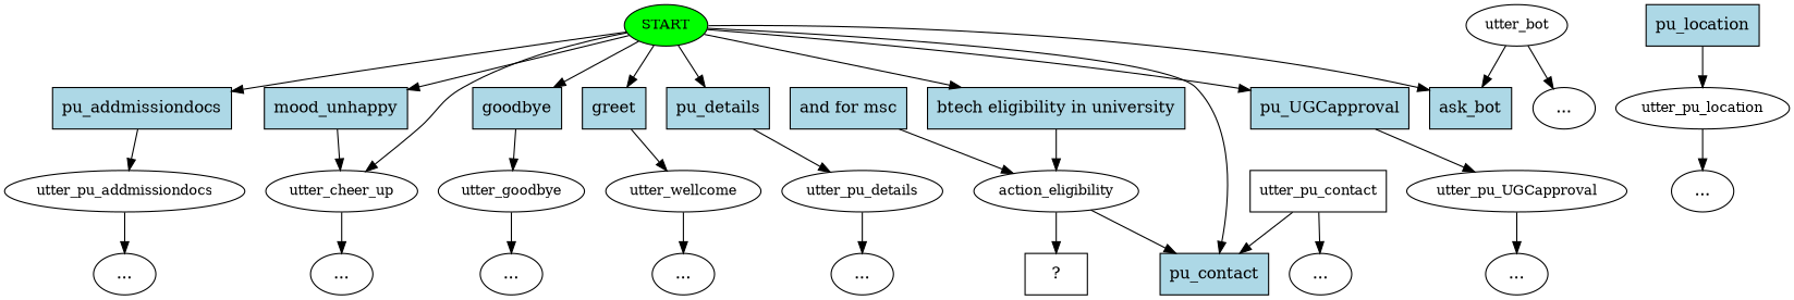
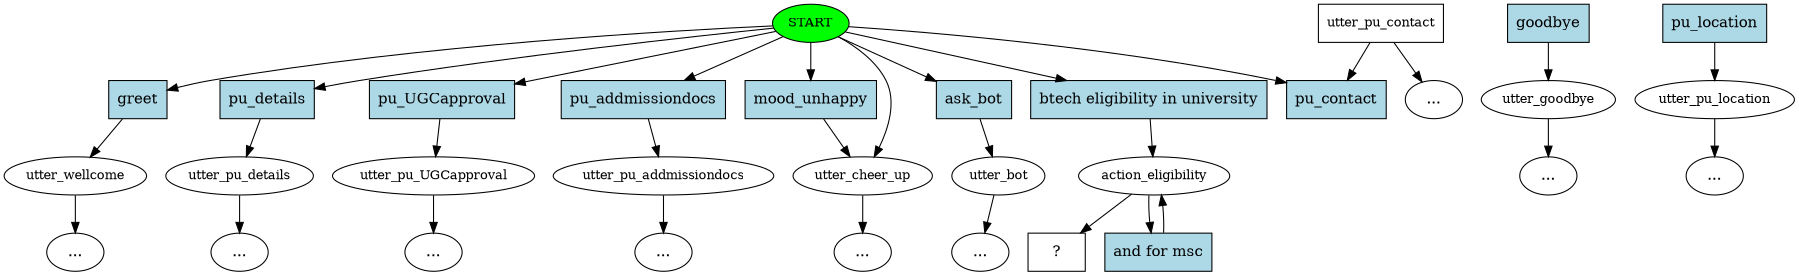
  digraph {
    n1 [fillcolor=green fontsize=12 label=START style=filled]
    n2 [fillcolor=lightblue label=greet shape=rect style=filled]
    n3 [fillcolor=lightblue label=pu_details shape=rect style=filled]
    n4 [fillcolor=lightblue label=pu_UGCapproval shape=rect style=filled]
    n5 [fillcolor=lightblue label=pu_addmissiondocs shape=rect style=filled]
    n6 [fillcolor=lightblue label=mood_unhappy shape=rect style=filled]
    n7 [fillcolor=lightblue label=pu_contact shape=rect style=filled]
    n8 [fillcolor=lightblue label=ask_bot shape=rect style=filled]
    n9 [fillcolor=lightblue label=goodbye shape=rect style=filled]
    n10 [fillcolor=lightblue label="btech eligibility in university" shape=rect style=filled]
    n11 [fontsize=12 label=utter_cheer_up]
    n12 [fontsize=12 label=utter_wellcome]
    n13 [fontsize=12 label=utter_pu_details]
    n14 [fontsize=12 label=utter_pu_UGCapproval]
    n15 [fontsize=12 label=utter_pu_addmissiondocs]
    n16 [fillcolor=lightblue label=pu_location shape=rect style=filled]
    n17 [fontsize=12 label=utter_pu_location]
    n18 [fontsize=12 label=utter_bot]
    n19 [fontsize=12 label=utter_goodbye]
    n20 [fontsize=12 label=action_eligibility]
    n21 [label="..."]
    n22 [label="..."]
    n23 [label="..."]
    n24 [label="..."]
    n25 [label="..."]
    n26 [label="..."]
    n27 [fontsize=12 label=utter_pu_contact shape=box]
    n28 [label="..."]
    n29 [label="..."]
    n30 [label="..."]
    n31 [label="  ?  " shape=rect]
    n32 [fillcolor=lightblue label="and for msc" shape=rect style=filled]
    n1 -> n2
    n1 -> n3
    n1 -> n4
    n1 -> n5
    n1 -> n6
    n1 -> n7
    n1 -> n8
-   n1 -> n9
    n1 -> n10
    n1 -> n11
    n2 -> n12
    n3 -> n13
    n4 -> n14
    n5 -> n15
    n6 -> n11
-   n18 -> n8
+   n8 -> n18
    n9 -> n19
    n10 -> n20
    n11 -> n26
    n12 -> n21
    n13 -> n22
    n14 -> n23
    n15 -> n24
    n16 -> n17
    n17 -> n25
    n18 -> n29
    n19 -> n30
    n20 -> n31
-   n20 -> n7
+   n20 -> n32
    n27 -> n7
    n27 -> n28
    n32 -> n20
  }
